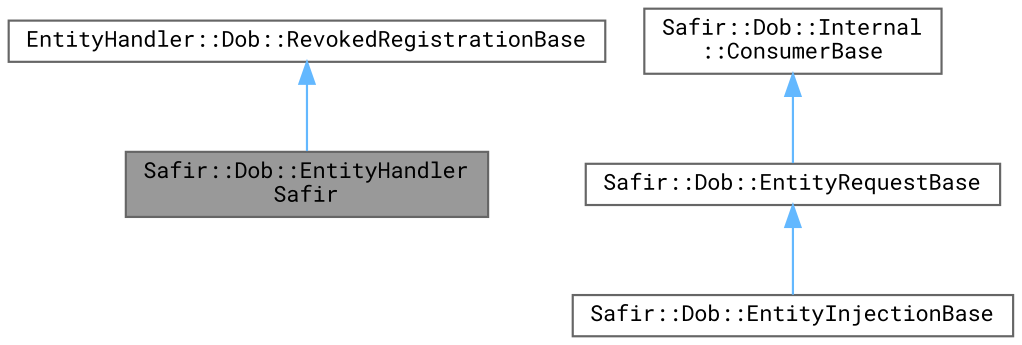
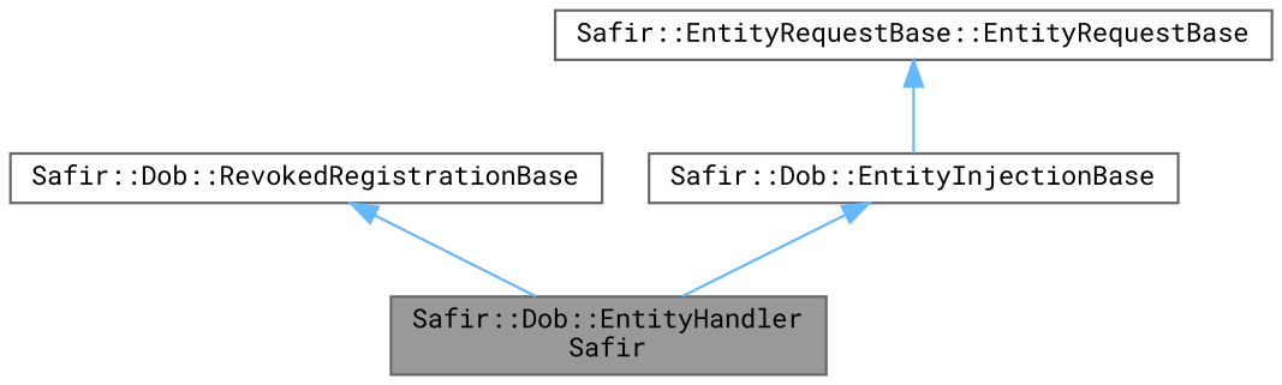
  digraph {
    fontname="Roboto Mono"
    node [color=gray40 fillcolor=white fontname="Roboto Mono" fontsize=10 shape=box style=filled]
    edge [color=steelblue1 dir=back fontname="Roboto Mono" fontsize=10 labelfontname=Helvetica labelfontsize=10 style=solid]
    n1 [fillcolor=grey60 fontcolor=black height=0.2 label="Safir::Dob::EntityHandler\lSafir" width=0.4]
-   n2 [height=0.2 label="EntityHandler::Dob::RevokedRegistrationBase" width=0.4]
-   n3 [height=0.2 label="Safir::Dob::Internal\l::ConsumerBase" width=0.4]
-   n4 [height=0.2 label="Safir::Dob::EntityRequestBase" width=0.4]
+   n2 [height=0.2 label="Safir::Dob::RevokedRegistrationBase" width=0.4]
+   n4 [height=0.2 label="Safir::EntityRequestBase::EntityRequestBase" width=0.4]
    n5 [height=0.2 label="Safir::Dob::EntityInjectionBase" width=0.4]
    n2 -> n1
-   n3 -> n4
    n4 -> n5
+   n5 -> n1
  }
